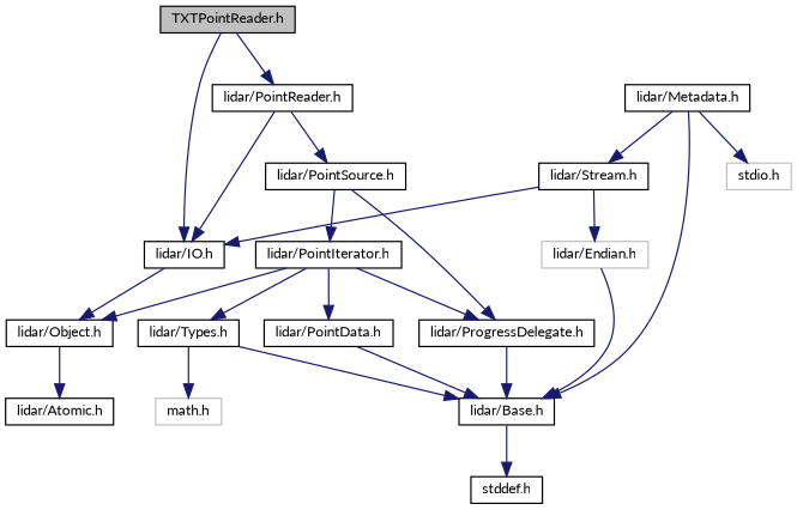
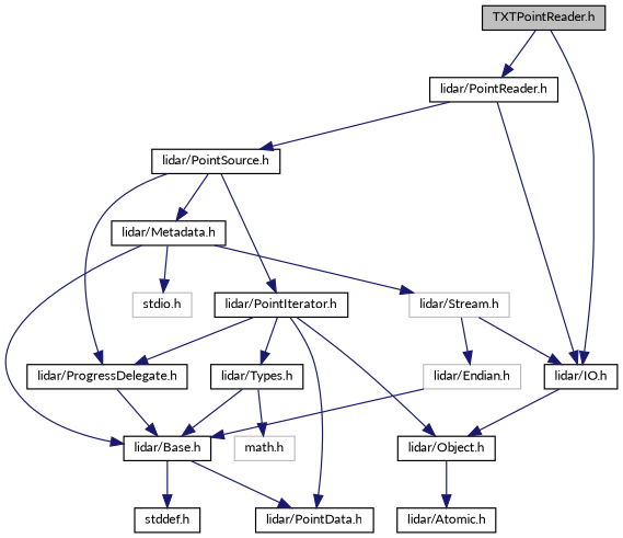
  digraph {
    fontname=Lato
    node [color=black fontname=Lato fontsize=10 shape=record]
    edge [color=midnightblue fontname=Lato fontsize=10 labelfontname=Helvetica labelfontsize=10 style=solid]
    n1 [fillcolor=grey75 fontcolor=black height=0.2 label="TXTPointReader.h" style=filled width=0.4]
    n2 [height=0.2 label="lidar/PointReader.h" width=0.4]
    n3 [height=0.2 label="lidar/IO.h" width=0.4]
    n4 [height=0.2 label="lidar/PointSource.h" width=0.4]
    n5 [height=0.2 label="lidar/Object.h" width=0.4]
    n6 [height=0.2 label="lidar/Metadata.h" width=0.4]
    n7 [height=0.2 label="lidar/PointIterator.h" width=0.4]
    n8 [height=0.2 label="lidar/ProgressDelegate.h" width=0.4]
    n9 [height=0.2 label="lidar/Base.h" width=0.4]
-   n10 [height=0.2 label="lidar/Stream.h" width=0.4]
+   n10 [color=grey75 height=0.2 label="lidar/Stream.h" width=0.4]
    n11 [color=grey75 height=0.2 label="stdio.h" width=0.4]
    n12 [height=0.2 label="lidar/Types.h" width=0.4]
    n13 [height=0.2 label="lidar/PointData.h" width=0.4]
    n14 [height=0.2 label="stddef.h" width=0.4]
    n15 [color=grey75 height=0.2 label="lidar/Endian.h" width=0.4]
    n16 [height=0.2 label="lidar/Atomic.h" width=0.4]
    n17 [color=grey75 height=0.2 label="math.h" width=0.4]
    n1 -> n2
    n1 -> n3
    n2 -> n3
    n2 -> n4
    n3 -> n5
+   n4 -> n6
    n4 -> n7
    n4 -> n8
    n5 -> n16
    n6 -> n9
    n6 -> n10
    n6 -> n11
    n7 -> n5
    n7 -> n8
    n7 -> n12
    n7 -> n13
    n8 -> n9
    n9 -> n14
    n10 -> n3
    n10 -> n15
    n12 -> n9
    n12 -> n17
-   n13 -> n9
+   n9 -> n13
    n15 -> n9
  }
